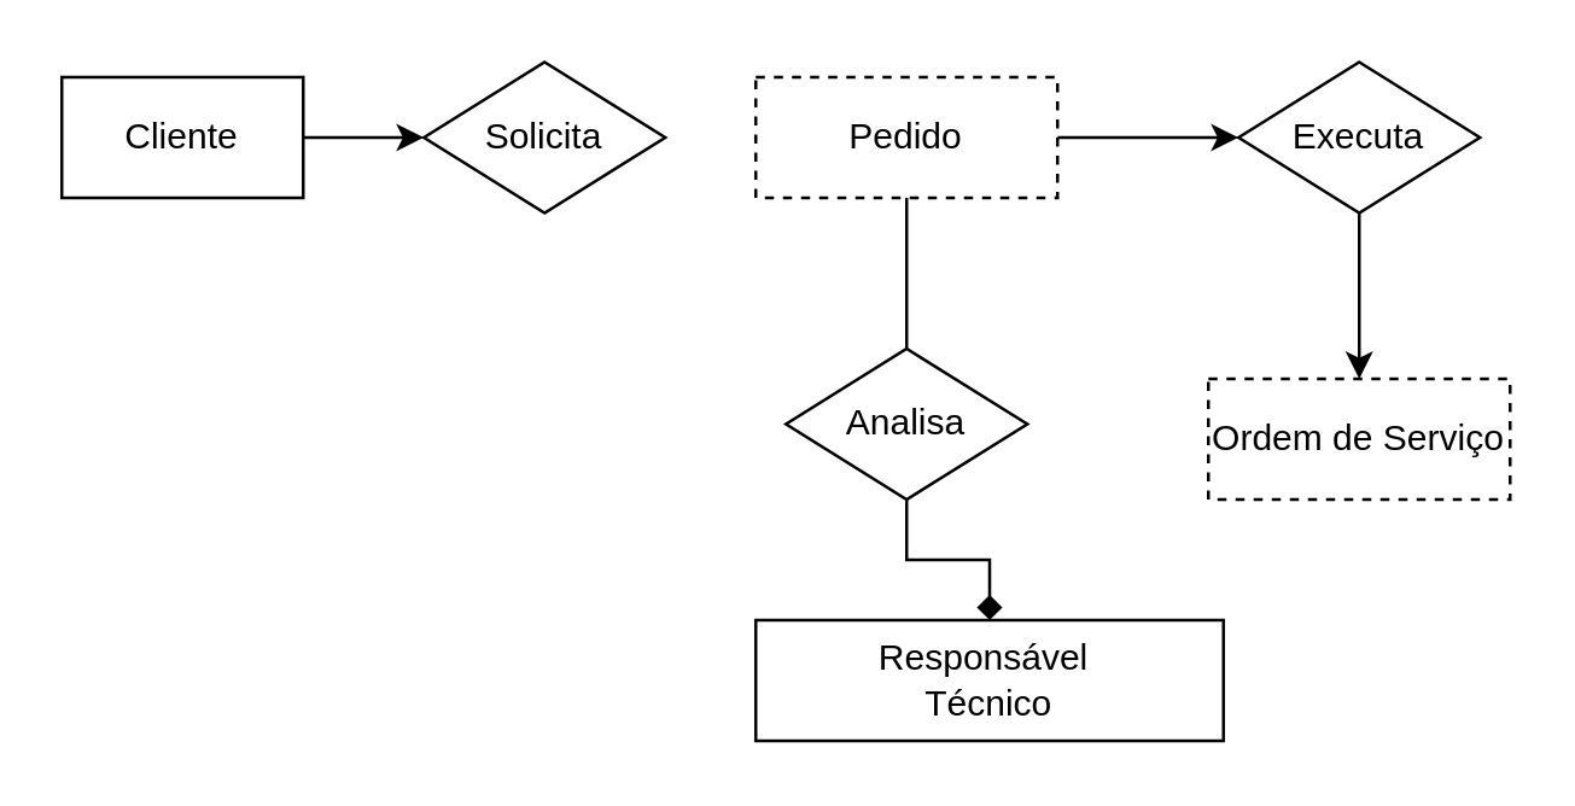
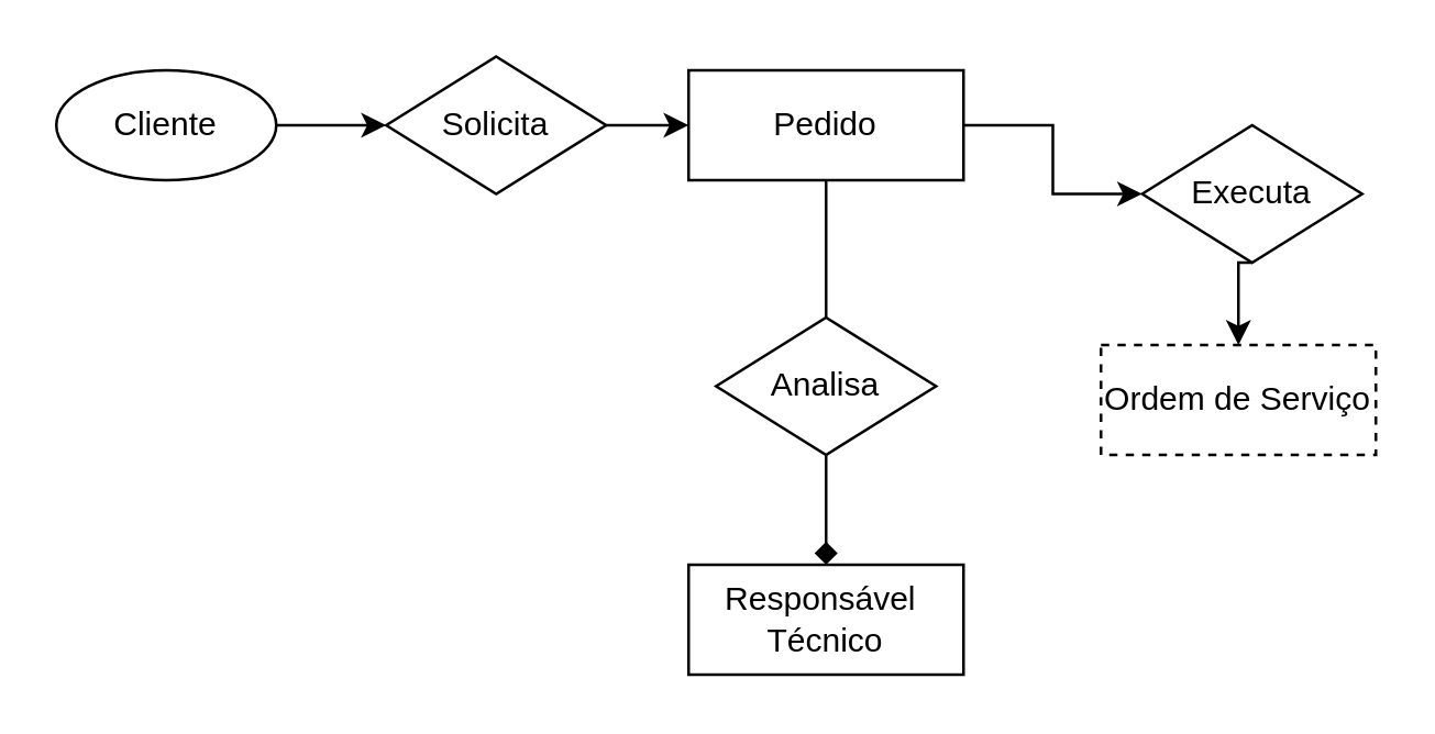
  <mxCell id="0" />
  <mxCell id="1" parent="0" />
  <mxCell id="2" style="edgeStyle=orthogonalEdgeStyle;rounded=0;orthogonalLoop=1;jettySize=auto;html=1;exitX=1;exitY=0.5;exitDx=0;exitDy=0;" edge="1" parent="1" source="3" target="10"><mxGeometry relative="1" as="geometry" /></mxCell>
- <mxCell id="3" value="Cliente" style="whiteSpace=wrap;html=1;align=center;" vertex="1" parent="1"><mxGeometry x="20" y="25" width="80" height="40" as="geometry" /></mxCell>
+ <mxCell id="3" value="Cliente" style="ellipse;whiteSpace=wrap;html=1;align=center;" vertex="1" parent="1"><mxGeometry x="20" y="25" width="80" height="40" as="geometry" /></mxCell>
  <mxCell id="4" style="edgeStyle=orthogonalEdgeStyle;rounded=0;orthogonalLoop=1;jettySize=auto;html=1;exitX=0.5;exitY=1;exitDx=0;exitDy=0;entryX=0.5;entryY=0;entryDx=0;entryDy=0;endArrow=none;" edge="1" parent="1" source="6" target="12"><mxGeometry relative="1" as="geometry" /></mxCell>
  <mxCell id="5" style="edgeStyle=orthogonalEdgeStyle;rounded=0;orthogonalLoop=1;jettySize=auto;html=1;exitX=1;exitY=0.5;exitDx=0;exitDy=0;entryX=0;entryY=0.5;entryDx=0;entryDy=0;" edge="1" parent="1" source="6" target="14"><mxGeometry relative="1" as="geometry" /></mxCell>
- <mxCell id="6" value="Pedido" style="whiteSpace=wrap;html=1;align=center;dashed=1;" vertex="1" parent="1"><mxGeometry x="250" y="25" width="100" height="40" as="geometry" /></mxCell>
+ <mxCell id="6" value="Pedido" style="whiteSpace=wrap;html=1;align=center;" vertex="1" parent="1"><mxGeometry x="250" y="25" width="100" height="40" as="geometry" /></mxCell>
  <mxCell id="7" value="Ordem de Serviço" style="whiteSpace=wrap;html=1;align=center;dashed=1;" vertex="1" parent="1"><mxGeometry x="400" y="125" width="100" height="40" as="geometry" /></mxCell>
- <mxCell id="8" value="Responsável&amp;nbsp;&lt;br&gt;Técnico" style="whiteSpace=wrap;html=1;align=center;" vertex="1" parent="1"><mxGeometry x="250" y="205" width="155" height="40" as="geometry" /></mxCell>
+ <mxCell id="8" value="Responsável&amp;nbsp;&lt;br&gt;Técnico" style="whiteSpace=wrap;html=1;align=center;" vertex="1" parent="1"><mxGeometry x="250" y="205" width="100" height="40" as="geometry" /></mxCell>
+ <mxCell id="9" style="edgeStyle=orthogonalEdgeStyle;rounded=0;orthogonalLoop=1;jettySize=auto;html=1;exitX=1;exitY=0.5;exitDx=0;exitDy=0;entryX=0;entryY=0.5;entryDx=0;entryDy=0;" edge="1" parent="1" source="10" target="6"><mxGeometry relative="1" as="geometry" /></mxCell>
  <mxCell id="10" value="Solicita" style="shape=rhombus;perimeter=rhombusPerimeter;whiteSpace=wrap;html=1;align=center;" vertex="1" parent="1"><mxGeometry x="140" y="20" width="80" height="50" as="geometry" /></mxCell>
  <mxCell id="11" style="edgeStyle=orthogonalEdgeStyle;rounded=0;orthogonalLoop=1;jettySize=auto;html=1;exitX=0.5;exitY=1;exitDx=0;exitDy=0;entryX=0.5;entryY=0;entryDx=0;entryDy=0;endArrow=diamond;" edge="1" parent="1" source="12" target="8"><mxGeometry relative="1" as="geometry" /></mxCell>
  <mxCell id="12" value="Analisa" style="shape=rhombus;perimeter=rhombusPerimeter;whiteSpace=wrap;html=1;align=center;" vertex="1" parent="1"><mxGeometry x="260" y="115" width="80" height="50" as="geometry" /></mxCell>
  <mxCell id="13" style="edgeStyle=orthogonalEdgeStyle;rounded=0;orthogonalLoop=1;jettySize=auto;html=1;exitX=0.5;exitY=1;exitDx=0;exitDy=0;entryX=0.5;entryY=0;entryDx=0;entryDy=0;" edge="1" parent="1" source="14" target="7"><mxGeometry relative="1" as="geometry" /></mxCell>
- <mxCell id="14" value="Executa" style="shape=rhombus;perimeter=rhombusPerimeter;whiteSpace=wrap;html=1;align=center;" vertex="1" parent="1"><mxGeometry x="410" y="20" width="80" height="50" as="geometry" /></mxCell>
+ <mxCell id="14" value="Executa" style="shape=rhombus;perimeter=rhombusPerimeter;whiteSpace=wrap;html=1;align=center;" vertex="1" parent="1"><mxGeometry x="415" y="45" width="80" height="50" as="geometry" /></mxCell>
